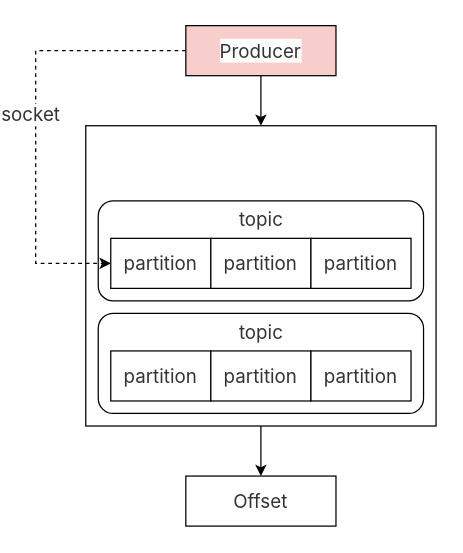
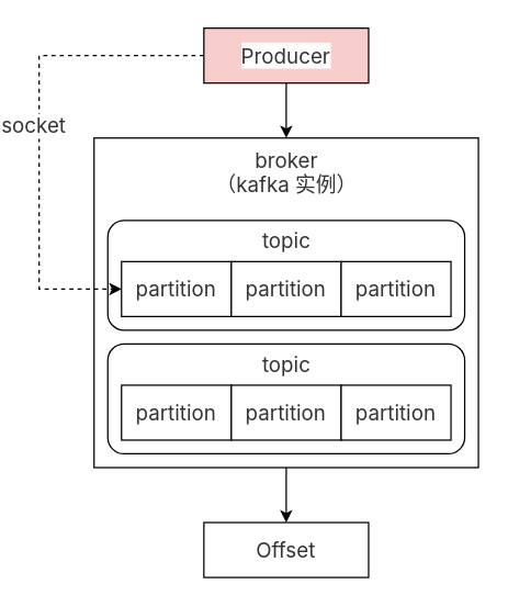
  <mxCell id="0" />
  <mxCell id="1" parent="0" />
  <mxCell id="2" value="&lt;span style=&quot;color: rgb(51, 51, 51); font-family: -apple-system, BlinkMacSystemFont, &amp;quot;Helvetica Neue&amp;quot;, &amp;quot;PingFang SC&amp;quot;, &amp;quot;Microsoft YaHei&amp;quot;, &amp;quot;Source Han Sans SC&amp;quot;, &amp;quot;Noto Sans CJK SC&amp;quot;, &amp;quot;WenQuanYi Micro Hei&amp;quot;, sans-serif; font-size: 15px; text-align: start; background-color: rgb(255, 255, 255);&quot;&gt;&lt;br&gt;&lt;/span&gt;" style="whiteSpace=wrap;html=1;" vertex="1" parent="1"><mxGeometry x="60" y="100" width="280" height="240" as="geometry" /></mxCell>
  <mxCell id="3" style="edgeStyle=orthogonalEdgeStyle;rounded=0;orthogonalLoop=1;jettySize=auto;html=1;" edge="1" parent="1" source="4" target="2"><mxGeometry relative="1" as="geometry" /></mxCell>
  <mxCell id="4" value="&lt;span style=&quot;color: rgb(51, 51, 51); font-family: -apple-system, BlinkMacSystemFont, &amp;quot;Helvetica Neue&amp;quot;, &amp;quot;PingFang SC&amp;quot;, &amp;quot;Microsoft YaHei&amp;quot;, &amp;quot;Source Han Sans SC&amp;quot;, &amp;quot;Noto Sans CJK SC&amp;quot;, &amp;quot;WenQuanYi Micro Hei&amp;quot;, sans-serif; font-size: 15px; text-align: start; background-color: rgb(255, 255, 255);&quot;&gt;Producer&lt;/span&gt;" style="rounded=0;whiteSpace=wrap;html=1;fillColor=#f8cecc;" vertex="1" parent="1"><mxGeometry x="140" y="20" width="120" height="40" as="geometry" /></mxCell>
  <mxCell id="5" value="&lt;span style=&quot;color: rgb(51, 51, 51); font-family: -apple-system, BlinkMacSystemFont, &amp;quot;Helvetica Neue&amp;quot;, &amp;quot;PingFang SC&amp;quot;, &amp;quot;Microsoft YaHei&amp;quot;, &amp;quot;Source Han Sans SC&amp;quot;, &amp;quot;Noto Sans CJK SC&amp;quot;, &amp;quot;WenQuanYi Micro Hei&amp;quot;, sans-serif; font-size: 15px; text-align: start; background-color: rgb(255, 255, 255);&quot;&gt;Offset&lt;/span&gt;" style="rounded=0;whiteSpace=wrap;html=1;" vertex="1" parent="1"><mxGeometry x="140" y="380" width="120" height="40" as="geometry" /></mxCell>
  <mxCell id="6" style="edgeStyle=orthogonalEdgeStyle;rounded=0;orthogonalLoop=1;jettySize=auto;html=1;entryX=0.5;entryY=0;entryDx=0;entryDy=0;" edge="1" parent="1" source="2" target="5"><mxGeometry relative="1" as="geometry" /></mxCell>
  <mxCell id="7" value="" style="group" vertex="1" connectable="0" parent="1"><mxGeometry x="70" y="160" width="260" height="80" as="geometry" /></mxCell>
  <mxCell id="8" value="" style="rounded=1;whiteSpace=wrap;html=1;" vertex="1" parent="7"><mxGeometry width="260" height="80" as="geometry" /></mxCell>
  <mxCell id="9" value="&lt;span style=&quot;color: rgb(51, 51, 51); font-family: -apple-system, BlinkMacSystemFont, &amp;quot;Helvetica Neue&amp;quot;, &amp;quot;PingFang SC&amp;quot;, &amp;quot;Microsoft YaHei&amp;quot;, &amp;quot;Source Han Sans SC&amp;quot;, &amp;quot;Noto Sans CJK SC&amp;quot;, &amp;quot;WenQuanYi Micro Hei&amp;quot;, sans-serif; font-size: 15px; text-align: start; background-color: rgb(255, 255, 255);&quot;&gt;topic&lt;/span&gt;" style="text;html=1;align=center;verticalAlign=middle;resizable=0;points=[];autosize=1;strokeColor=none;fillColor=none;" vertex="1" parent="7"><mxGeometry x="100" width="60" height="30" as="geometry" /></mxCell>
  <mxCell id="10" value="&lt;span style=&quot;color: rgb(51, 51, 51); font-family: -apple-system, BlinkMacSystemFont, &amp;quot;Helvetica Neue&amp;quot;, &amp;quot;PingFang SC&amp;quot;, &amp;quot;Microsoft YaHei&amp;quot;, &amp;quot;Source Han Sans SC&amp;quot;, &amp;quot;Noto Sans CJK SC&amp;quot;, &amp;quot;WenQuanYi Micro Hei&amp;quot;, sans-serif; font-size: 15px; text-align: start; background-color: rgb(255, 255, 255);&quot;&gt;partition&lt;/span&gt;" style="rounded=0;whiteSpace=wrap;html=1;" vertex="1" parent="7"><mxGeometry x="10" y="30" width="80" height="40" as="geometry" /></mxCell>
  <mxCell id="11" value="&lt;span style=&quot;color: rgb(51, 51, 51); font-family: -apple-system, BlinkMacSystemFont, &amp;quot;Helvetica Neue&amp;quot;, &amp;quot;PingFang SC&amp;quot;, &amp;quot;Microsoft YaHei&amp;quot;, &amp;quot;Source Han Sans SC&amp;quot;, &amp;quot;Noto Sans CJK SC&amp;quot;, &amp;quot;WenQuanYi Micro Hei&amp;quot;, sans-serif; font-size: 15px; text-align: start; background-color: rgb(255, 255, 255);&quot;&gt;partition&lt;/span&gt;" style="rounded=0;whiteSpace=wrap;html=1;" vertex="1" parent="7"><mxGeometry x="90" y="30" width="80" height="40" as="geometry" /></mxCell>
  <mxCell id="12" value="&lt;span style=&quot;color: rgb(51, 51, 51); font-family: -apple-system, BlinkMacSystemFont, &amp;quot;Helvetica Neue&amp;quot;, &amp;quot;PingFang SC&amp;quot;, &amp;quot;Microsoft YaHei&amp;quot;, &amp;quot;Source Han Sans SC&amp;quot;, &amp;quot;Noto Sans CJK SC&amp;quot;, &amp;quot;WenQuanYi Micro Hei&amp;quot;, sans-serif; font-size: 15px; text-align: start; background-color: rgb(255, 255, 255);&quot;&gt;partition&lt;/span&gt;" style="rounded=0;whiteSpace=wrap;html=1;" vertex="1" parent="7"><mxGeometry x="170" y="30" width="80" height="40" as="geometry" /></mxCell>
  <mxCell id="13" value="" style="group" vertex="1" connectable="0" parent="1"><mxGeometry x="70" y="250" width="260" height="80" as="geometry" /></mxCell>
  <mxCell id="14" value="" style="rounded=1;whiteSpace=wrap;html=1;" vertex="1" parent="13"><mxGeometry width="260" height="80" as="geometry" /></mxCell>
  <mxCell id="15" value="&lt;span style=&quot;color: rgb(51, 51, 51); font-family: -apple-system, BlinkMacSystemFont, &amp;quot;Helvetica Neue&amp;quot;, &amp;quot;PingFang SC&amp;quot;, &amp;quot;Microsoft YaHei&amp;quot;, &amp;quot;Source Han Sans SC&amp;quot;, &amp;quot;Noto Sans CJK SC&amp;quot;, &amp;quot;WenQuanYi Micro Hei&amp;quot;, sans-serif; font-size: 15px; text-align: start; background-color: rgb(255, 255, 255);&quot;&gt;topic&lt;/span&gt;" style="text;html=1;align=center;verticalAlign=middle;resizable=0;points=[];autosize=1;strokeColor=none;fillColor=none;" vertex="1" parent="13"><mxGeometry x="100" width="60" height="30" as="geometry" /></mxCell>
  <mxCell id="16" value="&lt;span style=&quot;color: rgb(51, 51, 51); font-family: -apple-system, BlinkMacSystemFont, &amp;quot;Helvetica Neue&amp;quot;, &amp;quot;PingFang SC&amp;quot;, &amp;quot;Microsoft YaHei&amp;quot;, &amp;quot;Source Han Sans SC&amp;quot;, &amp;quot;Noto Sans CJK SC&amp;quot;, &amp;quot;WenQuanYi Micro Hei&amp;quot;, sans-serif; font-size: 15px; text-align: start; background-color: rgb(255, 255, 255);&quot;&gt;partition&lt;/span&gt;" style="rounded=0;whiteSpace=wrap;html=1;" vertex="1" parent="13"><mxGeometry x="10" y="30" width="80" height="40" as="geometry" /></mxCell>
  <mxCell id="17" value="&lt;span style=&quot;color: rgb(51, 51, 51); font-family: -apple-system, BlinkMacSystemFont, &amp;quot;Helvetica Neue&amp;quot;, &amp;quot;PingFang SC&amp;quot;, &amp;quot;Microsoft YaHei&amp;quot;, &amp;quot;Source Han Sans SC&amp;quot;, &amp;quot;Noto Sans CJK SC&amp;quot;, &amp;quot;WenQuanYi Micro Hei&amp;quot;, sans-serif; font-size: 15px; text-align: start; background-color: rgb(255, 255, 255);&quot;&gt;partition&lt;/span&gt;" style="rounded=0;whiteSpace=wrap;html=1;" vertex="1" parent="13"><mxGeometry x="90" y="30" width="80" height="40" as="geometry" /></mxCell>
  <mxCell id="18" value="&lt;span style=&quot;color: rgb(51, 51, 51); font-family: -apple-system, BlinkMacSystemFont, &amp;quot;Helvetica Neue&amp;quot;, &amp;quot;PingFang SC&amp;quot;, &amp;quot;Microsoft YaHei&amp;quot;, &amp;quot;Source Han Sans SC&amp;quot;, &amp;quot;Noto Sans CJK SC&amp;quot;, &amp;quot;WenQuanYi Micro Hei&amp;quot;, sans-serif; font-size: 15px; text-align: start; background-color: rgb(255, 255, 255);&quot;&gt;partition&lt;/span&gt;" style="rounded=0;whiteSpace=wrap;html=1;" vertex="1" parent="13"><mxGeometry x="170" y="30" width="80" height="40" as="geometry" /></mxCell>
+ <mxCell id="19" value="&lt;span style=&quot;color: rgb(51, 51, 51); font-family: -apple-system, BlinkMacSystemFont, &amp;quot;Helvetica Neue&amp;quot;, &amp;quot;PingFang SC&amp;quot;, &amp;quot;Microsoft YaHei&amp;quot;, &amp;quot;Source Han Sans SC&amp;quot;, &amp;quot;Noto Sans CJK SC&amp;quot;, &amp;quot;WenQuanYi Micro Hei&amp;quot;, sans-serif; font-size: 15px; text-align: start; background-color: rgb(255, 255, 255);&quot;&gt;broker&lt;/span&gt;&lt;br style=&quot;color: rgb(51, 51, 51); font-family: -apple-system, BlinkMacSystemFont, &amp;quot;Helvetica Neue&amp;quot;, &amp;quot;PingFang SC&amp;quot;, &amp;quot;Microsoft YaHei&amp;quot;, &amp;quot;Source Han Sans SC&amp;quot;, &amp;quot;Noto Sans CJK SC&amp;quot;, &amp;quot;WenQuanYi Micro Hei&amp;quot;, sans-serif; font-size: 15px; text-align: start;&quot;&gt;&lt;span style=&quot;color: rgb(51, 51, 51); font-family: -apple-system, BlinkMacSystemFont, &amp;quot;Helvetica Neue&amp;quot;, &amp;quot;PingFang SC&amp;quot;, &amp;quot;Microsoft YaHei&amp;quot;, &amp;quot;Source Han Sans SC&amp;quot;, &amp;quot;Noto Sans CJK SC&amp;quot;, &amp;quot;WenQuanYi Micro Hei&amp;quot;, sans-serif; font-size: 15px; text-align: start; background-color: rgb(255, 255, 255);&quot;&gt;（kafka 实例）&lt;/span&gt;" style="text;html=1;align=center;verticalAlign=middle;resizable=0;points=[];autosize=1;strokeColor=none;fillColor=none;fontSize=11;" vertex="1" parent="1"><mxGeometry x="135" y="100" width="130" height="50" as="geometry" /></mxCell>
  <mxCell id="20" style="edgeStyle=orthogonalEdgeStyle;rounded=0;orthogonalLoop=1;jettySize=auto;html=1;entryX=0;entryY=0.5;entryDx=0;entryDy=0;dashed=1;fontSize=11;exitX=0;exitY=0.5;exitDx=0;exitDy=0;" edge="1" parent="1" source="4" target="10"><mxGeometry relative="1" as="geometry"><Array as="points"><mxPoint x="20" y="40" /><mxPoint x="20" y="210" /></Array></mxGeometry></mxCell>
  <mxCell id="21" value="&lt;span style=&quot;color: rgb(51, 51, 51); font-family: -apple-system, BlinkMacSystemFont, &amp;quot;Helvetica Neue&amp;quot;, &amp;quot;PingFang SC&amp;quot;, &amp;quot;Microsoft YaHei&amp;quot;, &amp;quot;Source Han Sans SC&amp;quot;, &amp;quot;Noto Sans CJK SC&amp;quot;, &amp;quot;WenQuanYi Micro Hei&amp;quot;, sans-serif; font-size: 15px; text-align: start;&quot;&gt;socket&amp;nbsp;&lt;/span&gt;" style="edgeLabel;html=1;align=center;verticalAlign=middle;resizable=0;points=[];fontSize=11;" vertex="1" connectable="0" parent="20"><mxGeometry x="-0.423" y="2" relative="1" as="geometry"><mxPoint x="-22" y="48" as="offset" /></mxGeometry></mxCell>
